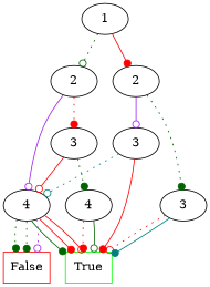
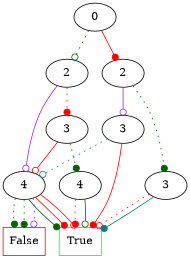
  digraph {
    edge [color=red arrowhead=dot]
-   n1 [label=1]
+   n1 [label=0]
    n2 [label=2]
    n3 [label=2]
    n4 [label=3]
    n5 [label=4]
    n6 [label=3]
    n7 [label=3]
    n8 [label=4]
    n9 [color=green label=True shape=box]
    n10 [color=red label=False shape=box]
    n1 -> n2 [style=dotted color=darkgreen arrowhead=odot]
    n1 -> n3
    n2 -> n4 [style=dotted]
    n2 -> n5 [color=purple arrowhead=odot]
    n3 -> n6 [style=dotted color=darkgreen]
    n3 -> n7 [color=purple arrowhead=odot]
    n4 -> n5 [arrowhead=odot]
    n4 -> n8 [style=dotted color=darkgreen]
    n5 -> n9 [color=darkgreen]
    n5 -> n9
    n5 -> n9 [arrowhead=odot]
    n5 -> n10 [style=dotted color=darkgreen]
    n5 -> n10 [style=dotted color=darkgreen]
    n5 -> n10 [style=dotted color=purple arrowhead=odot]
    n6 -> n9 [style=dotted arrowhead=odot]
    n6 -> n9 [color=teal]
    n7 -> n5 [style=dotted color=teal arrowhead=odot]
    n7 -> n9
    n8 -> n9 [style=dotted]
    n8 -> n9 [color=darkgreen arrowhead=odot]
  }
